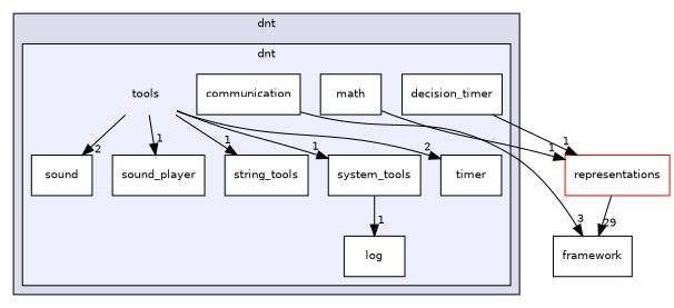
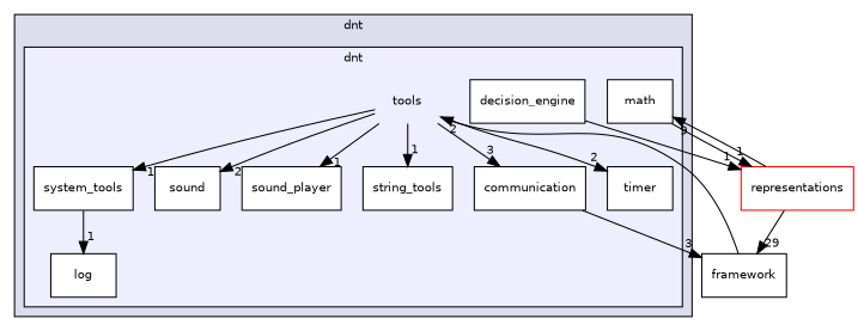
  digraph {
    compound=true
    fontname="DejaVu Sans"
    node [fontname="DejaVu Sans" fontsize=10 shape=box color=black fillcolor=white style=filled]
    edge [fontname="DejaVu Sans" headlabel=1 labeldistance=1.5 labelfontname=Helvetica labelfontsize=10]
    n1 [label=tools shape=plaintext color="" fillcolor="" style=""]
    n2 [label=communication]
    n3 [label=sound]
-   n4 [label=decision_timer]
+   n4 [label=decision_engine]
    n5 [label=log]
    n6 [label=math]
    n7 [label=sound_player]
    n8 [label=string_tools]
    n9 [label=system_tools]
    n10 [label=timer]
    n11 [label=framework color="" fillcolor="" style=""]
    n12 [color=red label=representations]
    subgraph cluster_1 {
      bgcolor="#ddddee"
      fontsize=10
      label=dnt
      pencolor=black
      subgraph cluster_2 {
        bgcolor="#eeeeff"
        fontsize=10
        label=dnt
        pencolor=black
        n1
        n2
        n3
        n4
        n5
        n6
        n7
        n8
        n9
        n10
      }
    }
+   n1 -> n2 [headlabel=3]
    n1 -> n3 [headlabel=2]
    n1 -> n7
    n1 -> n8
    n1 -> n9
    n1 -> n10 [headlabel=2]
    n2 -> n11 [headlabel=3]
    n4 -> n12
    n6 -> n12
    n9 -> n5
+   n11 -> n1 [headlabel=2]
+   n12 -> n6 [headlabel=9]
    n12 -> n11 [headlabel=29]
  }
